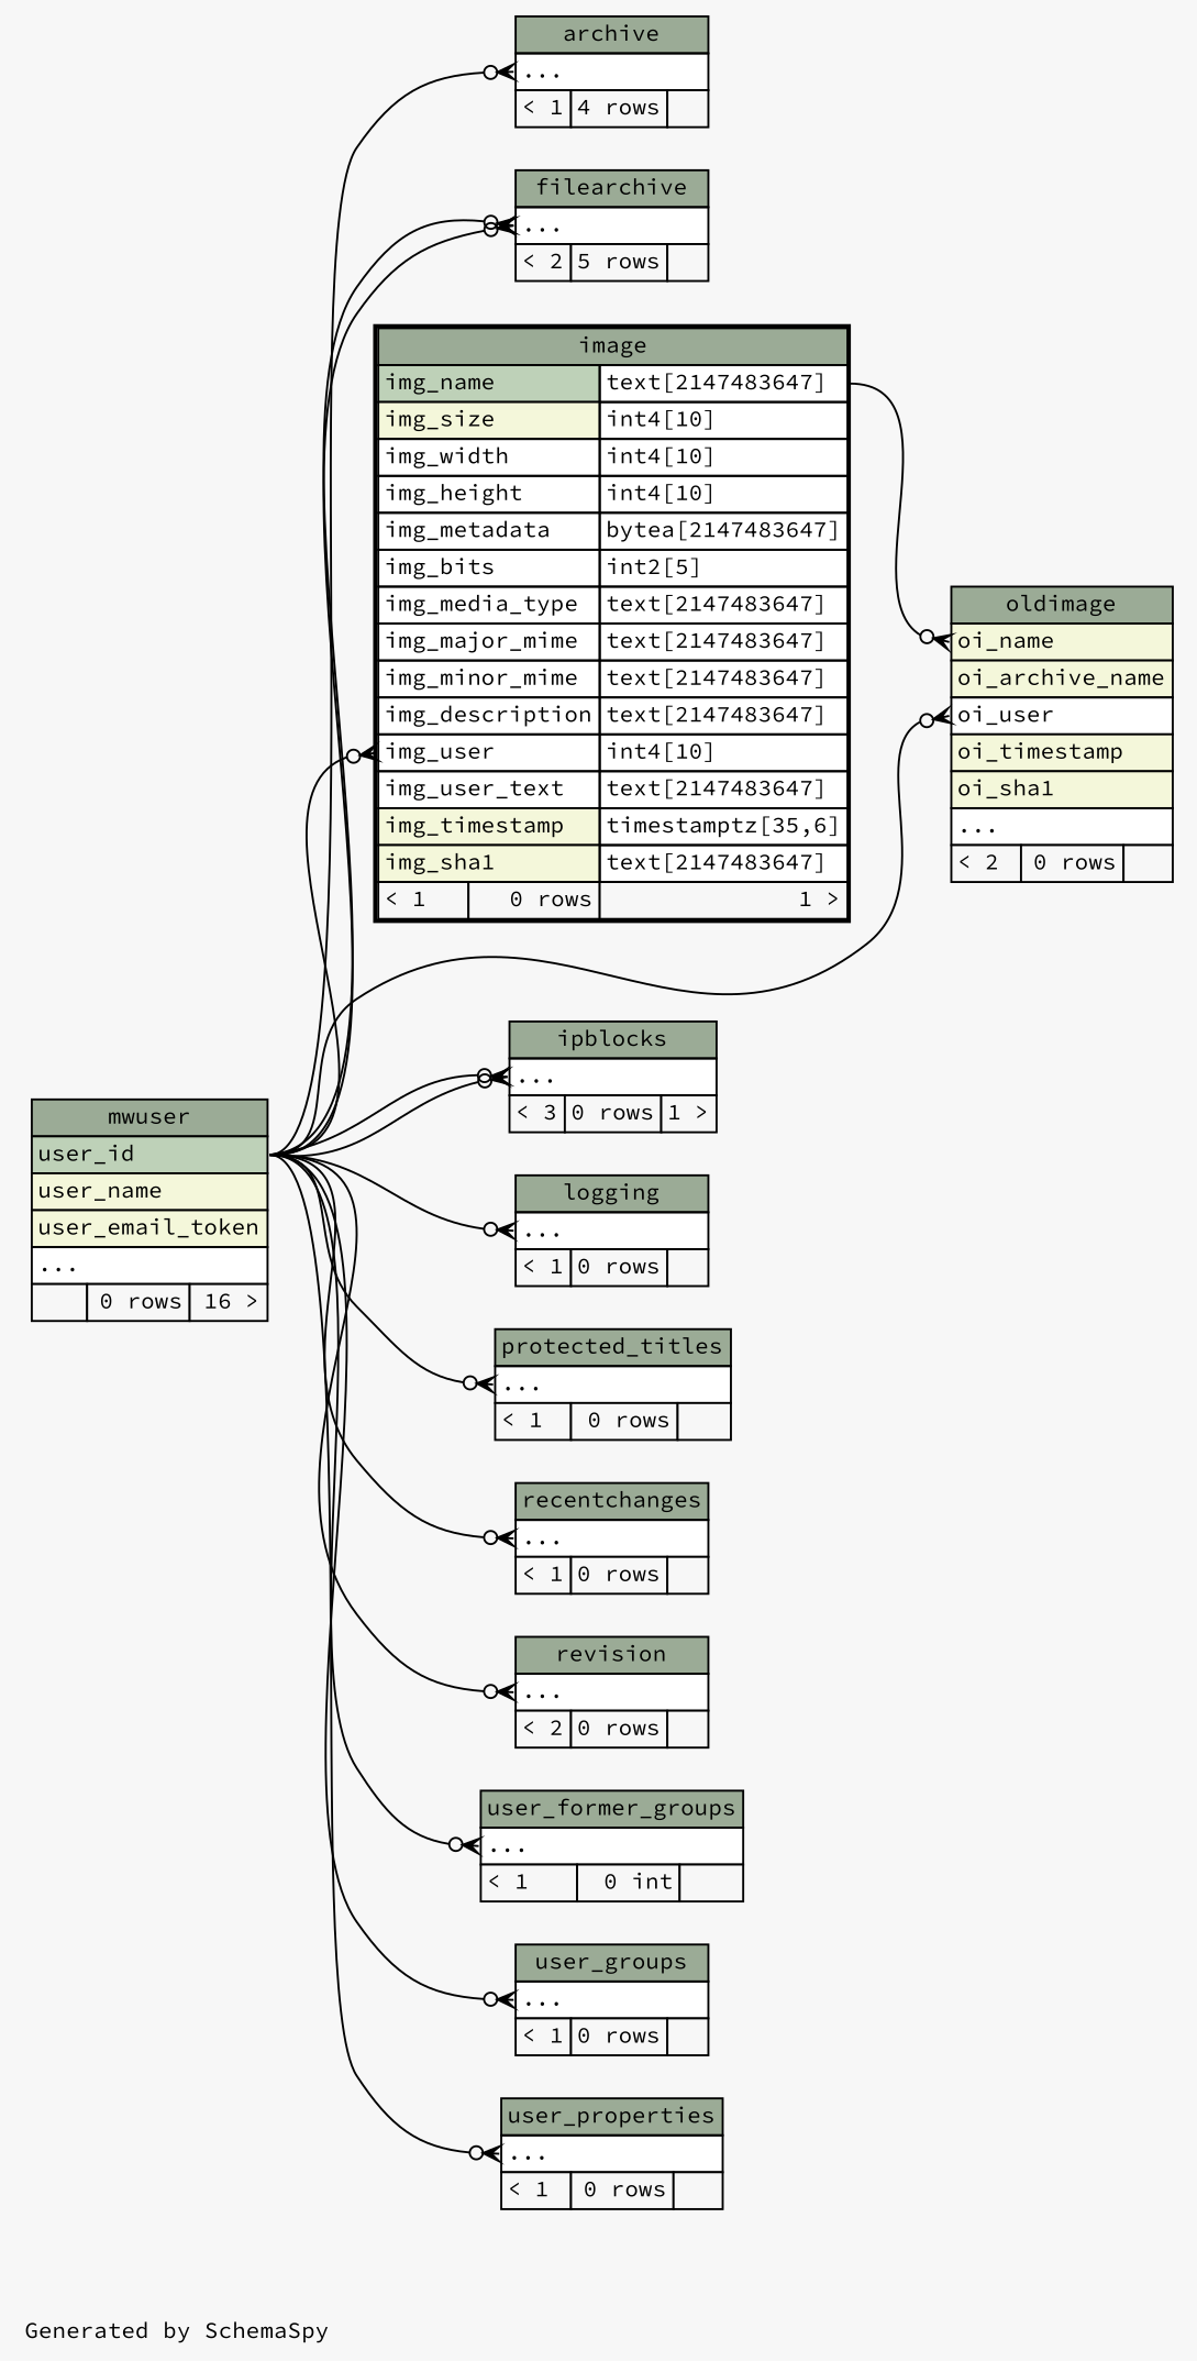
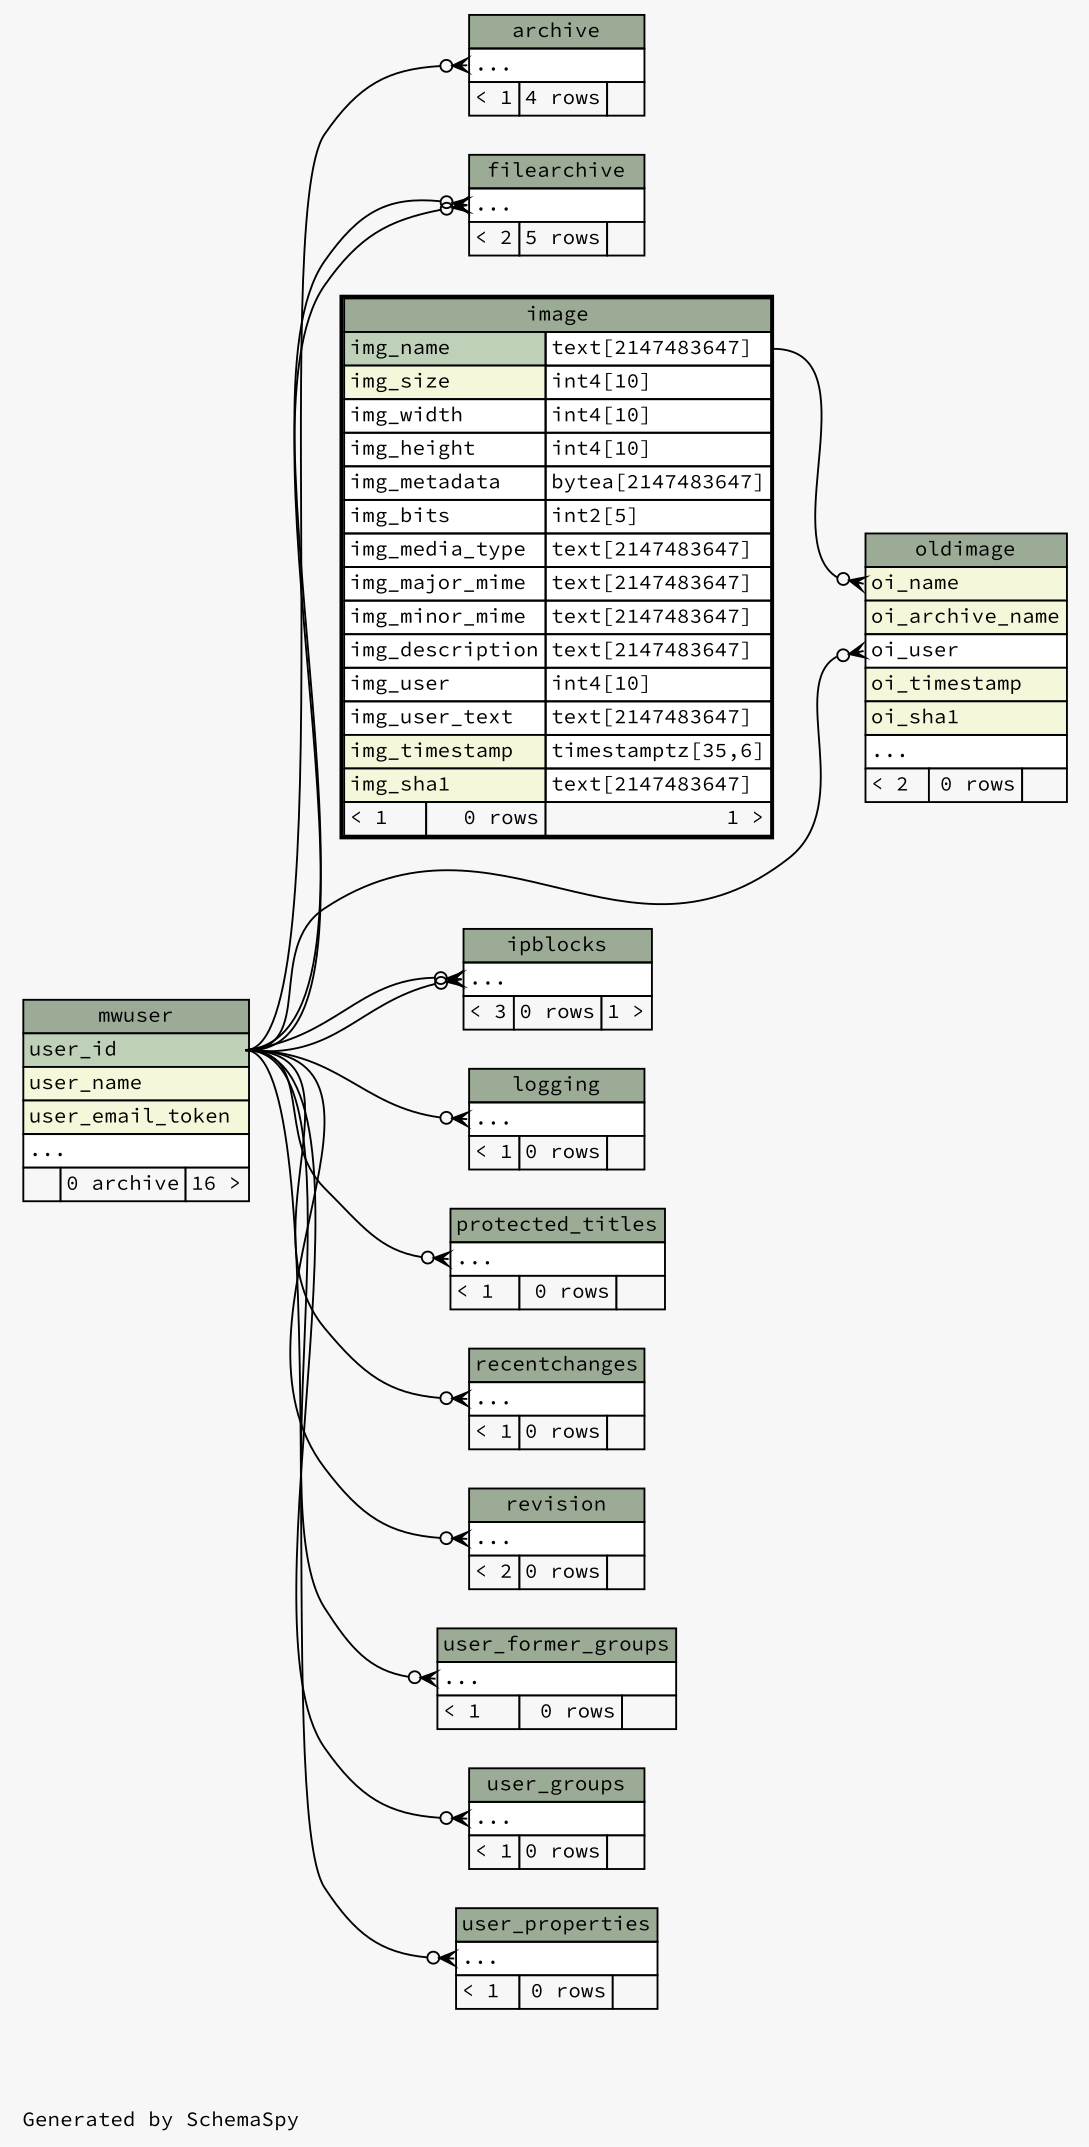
  digraph {
    bgcolor="#f7f7f7"
    fontname="Source Code Pro"
    fontsize=11
    label="\nGenerated by SchemaSpy"
    labeljust=l
    nodesep=0.18
    rankdir=RL
    ranksep=0.46
    node [fontname="Source Code Pro" fontsize=11 shape=plaintext]
    edge [arrowhead=none arrowsize=0.8 arrowtail=crowodot dir=back fontname="Source Code Pro" headport="user_id:e" tailport="elipses:w"]
    n1 [label=<     <TABLE BORDER="0" CELLBORDER="1" CELLSPACING="0" BGCOLOR="#ffffff">       <TR><TD COLSPAN="3" BGCOLOR="#9bab96" ALIGN="CENTER">archive</TD></TR>       <TR><TD PORT="elipses" COLSPAN="3" ALIGN="LEFT">...</TD></TR>       <TR><TD ALIGN="LEFT" BGCOLOR="#f7f7f7">&lt; 1</TD><TD ALIGN="RIGHT" BGCOLOR="#f7f7f7">4 rows</TD><TD ALIGN="RIGHT" BGCOLOR="#f7f7f7">  </TD></TR>     </TABLE>>]
-   n2 [label=<     <TABLE BORDER="0" CELLBORDER="1" CELLSPACING="0" BGCOLOR="#ffffff">       <TR><TD COLSPAN="3" BGCOLOR="#9bab96" ALIGN="CENTER">mwuser</TD></TR>       <TR><TD PORT="user_id" COLSPAN="3" BGCOLOR="#bed1b8" ALIGN="LEFT">user_id</TD></TR>       <TR><TD PORT="user_name" COLSPAN="3" BGCOLOR="#f4f7da" ALIGN="LEFT">user_name</TD></TR>       <TR><TD PORT="user_email_token" COLSPAN="3" BGCOLOR="#f4f7da" ALIGN="LEFT">user_email_token</TD></TR>       <TR><TD PORT="elipses" COLSPAN="3" ALIGN="LEFT">...</TD></TR>       <TR><TD ALIGN="LEFT" BGCOLOR="#f7f7f7">  </TD><TD ALIGN="RIGHT" BGCOLOR="#f7f7f7">0 rows</TD><TD ALIGN="RIGHT" BGCOLOR="#f7f7f7">16 &gt;</TD></TR>     </TABLE>>]
+   n2 [label=<     <TABLE BORDER="0" CELLBORDER="1" CELLSPACING="0" BGCOLOR="#ffffff">       <TR><TD COLSPAN="3" BGCOLOR="#9bab96" ALIGN="CENTER">mwuser</TD></TR>       <TR><TD PORT="user_id" COLSPAN="3" BGCOLOR="#bed1b8" ALIGN="LEFT">user_id</TD></TR>       <TR><TD PORT="user_name" COLSPAN="3" BGCOLOR="#f4f7da" ALIGN="LEFT">user_name</TD></TR>       <TR><TD PORT="user_email_token" COLSPAN="3" BGCOLOR="#f4f7da" ALIGN="LEFT">user_email_token</TD></TR>       <TR><TD PORT="elipses" COLSPAN="3" ALIGN="LEFT">...</TD></TR>       <TR><TD ALIGN="LEFT" BGCOLOR="#f7f7f7">  </TD><TD ALIGN="RIGHT" BGCOLOR="#f7f7f7">0 archive</TD><TD ALIGN="RIGHT" BGCOLOR="#f7f7f7">16 &gt;</TD></TR>     </TABLE>>]
    n3 [label=<     <TABLE BORDER="0" CELLBORDER="1" CELLSPACING="0" BGCOLOR="#ffffff">       <TR><TD COLSPAN="3" BGCOLOR="#9bab96" ALIGN="CENTER">filearchive</TD></TR>       <TR><TD PORT="elipses" COLSPAN="3" ALIGN="LEFT">...</TD></TR>       <TR><TD ALIGN="LEFT" BGCOLOR="#f7f7f7">&lt; 2</TD><TD ALIGN="RIGHT" BGCOLOR="#f7f7f7">5 rows</TD><TD ALIGN="RIGHT" BGCOLOR="#f7f7f7">  </TD></TR>     </TABLE>>]
    n4 [label=<     <TABLE BORDER="2" CELLBORDER="1" CELLSPACING="0" BGCOLOR="#ffffff">       <TR><TD COLSPAN="3" BGCOLOR="#9bab96" ALIGN="CENTER">image</TD></TR>       <TR><TD PORT="img_name" COLSPAN="2" BGCOLOR="#bed1b8" ALIGN="LEFT">img_name</TD><TD PORT="img_name.type" ALIGN="LEFT">text[2147483647]</TD></TR>       <TR><TD PORT="img_size" COLSPAN="2" BGCOLOR="#f4f7da" ALIGN="LEFT">img_size</TD><TD PORT="img_size.type" ALIGN="LEFT">int4[10]</TD></TR>       <TR><TD PORT="img_width" COLSPAN="2" ALIGN="LEFT">img_width</TD><TD PORT="img_width.type" ALIGN="LEFT">int4[10]</TD></TR>       <TR><TD PORT="img_height" COLSPAN="2" ALIGN="LEFT">img_height</TD><TD PORT="img_height.type" ALIGN="LEFT">int4[10]</TD></TR>       <TR><TD PORT="img_metadata" COLSPAN="2" ALIGN="LEFT">img_metadata</TD><TD PORT="img_metadata.type" ALIGN="LEFT">bytea[2147483647]</TD></TR>       <TR><TD PORT="img_bits" COLSPAN="2" ALIGN="LEFT">img_bits</TD><TD PORT="img_bits.type" ALIGN="LEFT">int2[5]</TD></TR>       <TR><TD PORT="img_media_type" COLSPAN="2" ALIGN="LEFT">img_media_type</TD><TD PORT="img_media_type.type" ALIGN="LEFT">text[2147483647]</TD></TR>       <TR><TD PORT="img_major_mime" COLSPAN="2" ALIGN="LEFT">img_major_mime</TD><TD PORT="img_major_mime.type" ALIGN="LEFT">text[2147483647]</TD></TR>       <TR><TD PORT="img_minor_mime" COLSPAN="2" ALIGN="LEFT">img_minor_mime</TD><TD PORT="img_minor_mime.type" ALIGN="LEFT">text[2147483647]</TD></TR>       <TR><TD PORT="img_description" COLSPAN="2" ALIGN="LEFT">img_description</TD><TD PORT="img_description.type" ALIGN="LEFT">text[2147483647]</TD></TR>       <TR><TD PORT="img_user" COLSPAN="2" ALIGN="LEFT">img_user</TD><TD PORT="img_user.type" ALIGN="LEFT">int4[10]</TD></TR>       <TR><TD PORT="img_user_text" COLSPAN="2" ALIGN="LEFT">img_user_text</TD><TD PORT="img_user_text.type" ALIGN="LEFT">text[2147483647]</TD></TR>       <TR><TD PORT="img_timestamp" COLSPAN="2" BGCOLOR="#f4f7da" ALIGN="LEFT">img_timestamp</TD><TD PORT="img_timestamp.type" ALIGN="LEFT">timestamptz[35,6]</TD></TR>       <TR><TD PORT="img_sha1" COLSPAN="2" BGCOLOR="#f4f7da" ALIGN="LEFT">img_sha1</TD><TD PORT="img_sha1.type" ALIGN="LEFT">text[2147483647]</TD></TR>       <TR><TD ALIGN="LEFT" BGCOLOR="#f7f7f7">&lt; 1</TD><TD ALIGN="RIGHT" BGCOLOR="#f7f7f7">0 rows</TD><TD ALIGN="RIGHT" BGCOLOR="#f7f7f7">1 &gt;</TD></TR>     </TABLE>>]
    n5 [label=<     <TABLE BORDER="0" CELLBORDER="1" CELLSPACING="0" BGCOLOR="#ffffff">       <TR><TD COLSPAN="3" BGCOLOR="#9bab96" ALIGN="CENTER">ipblocks</TD></TR>       <TR><TD PORT="elipses" COLSPAN="3" ALIGN="LEFT">...</TD></TR>       <TR><TD ALIGN="LEFT" BGCOLOR="#f7f7f7">&lt; 3</TD><TD ALIGN="RIGHT" BGCOLOR="#f7f7f7">0 rows</TD><TD ALIGN="RIGHT" BGCOLOR="#f7f7f7">1 &gt;</TD></TR>     </TABLE>>]
    n6 [label=<     <TABLE BORDER="0" CELLBORDER="1" CELLSPACING="0" BGCOLOR="#ffffff">       <TR><TD COLSPAN="3" BGCOLOR="#9bab96" ALIGN="CENTER">logging</TD></TR>       <TR><TD PORT="elipses" COLSPAN="3" ALIGN="LEFT">...</TD></TR>       <TR><TD ALIGN="LEFT" BGCOLOR="#f7f7f7">&lt; 1</TD><TD ALIGN="RIGHT" BGCOLOR="#f7f7f7">0 rows</TD><TD ALIGN="RIGHT" BGCOLOR="#f7f7f7">  </TD></TR>     </TABLE>>]
    n7 [label=<     <TABLE BORDER="0" CELLBORDER="1" CELLSPACING="0" BGCOLOR="#ffffff">       <TR><TD COLSPAN="3" BGCOLOR="#9bab96" ALIGN="CENTER">oldimage</TD></TR>       <TR><TD PORT="oi_name" COLSPAN="3" BGCOLOR="#f4f7da" ALIGN="LEFT">oi_name</TD></TR>       <TR><TD PORT="oi_archive_name" COLSPAN="3" BGCOLOR="#f4f7da" ALIGN="LEFT">oi_archive_name</TD></TR>       <TR><TD PORT="oi_user" COLSPAN="3" ALIGN="LEFT">oi_user</TD></TR>       <TR><TD PORT="oi_timestamp" COLSPAN="3" BGCOLOR="#f4f7da" ALIGN="LEFT">oi_timestamp</TD></TR>       <TR><TD PORT="oi_sha1" COLSPAN="3" BGCOLOR="#f4f7da" ALIGN="LEFT">oi_sha1</TD></TR>       <TR><TD PORT="elipses" COLSPAN="3" ALIGN="LEFT">...</TD></TR>       <TR><TD ALIGN="LEFT" BGCOLOR="#f7f7f7">&lt; 2</TD><TD ALIGN="RIGHT" BGCOLOR="#f7f7f7">0 rows</TD><TD ALIGN="RIGHT" BGCOLOR="#f7f7f7">  </TD></TR>     </TABLE>>]
    n8 [label=<     <TABLE BORDER="0" CELLBORDER="1" CELLSPACING="0" BGCOLOR="#ffffff">       <TR><TD COLSPAN="3" BGCOLOR="#9bab96" ALIGN="CENTER">protected_titles</TD></TR>       <TR><TD PORT="elipses" COLSPAN="3" ALIGN="LEFT">...</TD></TR>       <TR><TD ALIGN="LEFT" BGCOLOR="#f7f7f7">&lt; 1</TD><TD ALIGN="RIGHT" BGCOLOR="#f7f7f7">0 rows</TD><TD ALIGN="RIGHT" BGCOLOR="#f7f7f7">  </TD></TR>     </TABLE>>]
    n9 [label=<     <TABLE BORDER="0" CELLBORDER="1" CELLSPACING="0" BGCOLOR="#ffffff">       <TR><TD COLSPAN="3" BGCOLOR="#9bab96" ALIGN="CENTER">recentchanges</TD></TR>       <TR><TD PORT="elipses" COLSPAN="3" ALIGN="LEFT">...</TD></TR>       <TR><TD ALIGN="LEFT" BGCOLOR="#f7f7f7">&lt; 1</TD><TD ALIGN="RIGHT" BGCOLOR="#f7f7f7">0 rows</TD><TD ALIGN="RIGHT" BGCOLOR="#f7f7f7">  </TD></TR>     </TABLE>>]
    n10 [label=<     <TABLE BORDER="0" CELLBORDER="1" CELLSPACING="0" BGCOLOR="#ffffff">       <TR><TD COLSPAN="3" BGCOLOR="#9bab96" ALIGN="CENTER">revision</TD></TR>       <TR><TD PORT="elipses" COLSPAN="3" ALIGN="LEFT">...</TD></TR>       <TR><TD ALIGN="LEFT" BGCOLOR="#f7f7f7">&lt; 2</TD><TD ALIGN="RIGHT" BGCOLOR="#f7f7f7">0 rows</TD><TD ALIGN="RIGHT" BGCOLOR="#f7f7f7">  </TD></TR>     </TABLE>>]
-   n11 [label=<     <TABLE BORDER="0" CELLBORDER="1" CELLSPACING="0" BGCOLOR="#ffffff">       <TR><TD COLSPAN="3" BGCOLOR="#9bab96" ALIGN="CENTER">user_former_groups</TD></TR>       <TR><TD PORT="elipses" COLSPAN="3" ALIGN="LEFT">...</TD></TR>       <TR><TD ALIGN="LEFT" BGCOLOR="#f7f7f7">&lt; 1</TD><TD ALIGN="RIGHT" BGCOLOR="#f7f7f7">0 int</TD><TD ALIGN="RIGHT" BGCOLOR="#f7f7f7">  </TD></TR>     </TABLE>>]
+   n11 [label=<     <TABLE BORDER="0" CELLBORDER="1" CELLSPACING="0" BGCOLOR="#ffffff">       <TR><TD COLSPAN="3" BGCOLOR="#9bab96" ALIGN="CENTER">user_former_groups</TD></TR>       <TR><TD PORT="elipses" COLSPAN="3" ALIGN="LEFT">...</TD></TR>       <TR><TD ALIGN="LEFT" BGCOLOR="#f7f7f7">&lt; 1</TD><TD ALIGN="RIGHT" BGCOLOR="#f7f7f7">0 rows</TD><TD ALIGN="RIGHT" BGCOLOR="#f7f7f7">  </TD></TR>     </TABLE>>]
    n12 [label=<     <TABLE BORDER="0" CELLBORDER="1" CELLSPACING="0" BGCOLOR="#ffffff">       <TR><TD COLSPAN="3" BGCOLOR="#9bab96" ALIGN="CENTER">user_groups</TD></TR>       <TR><TD PORT="elipses" COLSPAN="3" ALIGN="LEFT">...</TD></TR>       <TR><TD ALIGN="LEFT" BGCOLOR="#f7f7f7">&lt; 1</TD><TD ALIGN="RIGHT" BGCOLOR="#f7f7f7">0 rows</TD><TD ALIGN="RIGHT" BGCOLOR="#f7f7f7">  </TD></TR>     </TABLE>>]
    n13 [label=<     <TABLE BORDER="0" CELLBORDER="1" CELLSPACING="0" BGCOLOR="#ffffff">       <TR><TD COLSPAN="3" BGCOLOR="#9bab96" ALIGN="CENTER">user_properties</TD></TR>       <TR><TD PORT="elipses" COLSPAN="3" ALIGN="LEFT">...</TD></TR>       <TR><TD ALIGN="LEFT" BGCOLOR="#f7f7f7">&lt; 1</TD><TD ALIGN="RIGHT" BGCOLOR="#f7f7f7">0 rows</TD><TD ALIGN="RIGHT" BGCOLOR="#f7f7f7">  </TD></TR>     </TABLE>>]
    n1 -> n2
    n3 -> n2
    n3 -> n2
-   n4 -> n2 [tailport="img_user:w"]
    n5 -> n2
    n5 -> n2
    n6 -> n2
    n7 -> n2 [tailport="oi_user:w"]
    n7 -> n4 [headport="img_name.type:e" tailport="oi_name:w"]
    n8 -> n2
    n9 -> n2
    n10 -> n2
    n11 -> n2
    n12 -> n2
    n13 -> n2
  }
